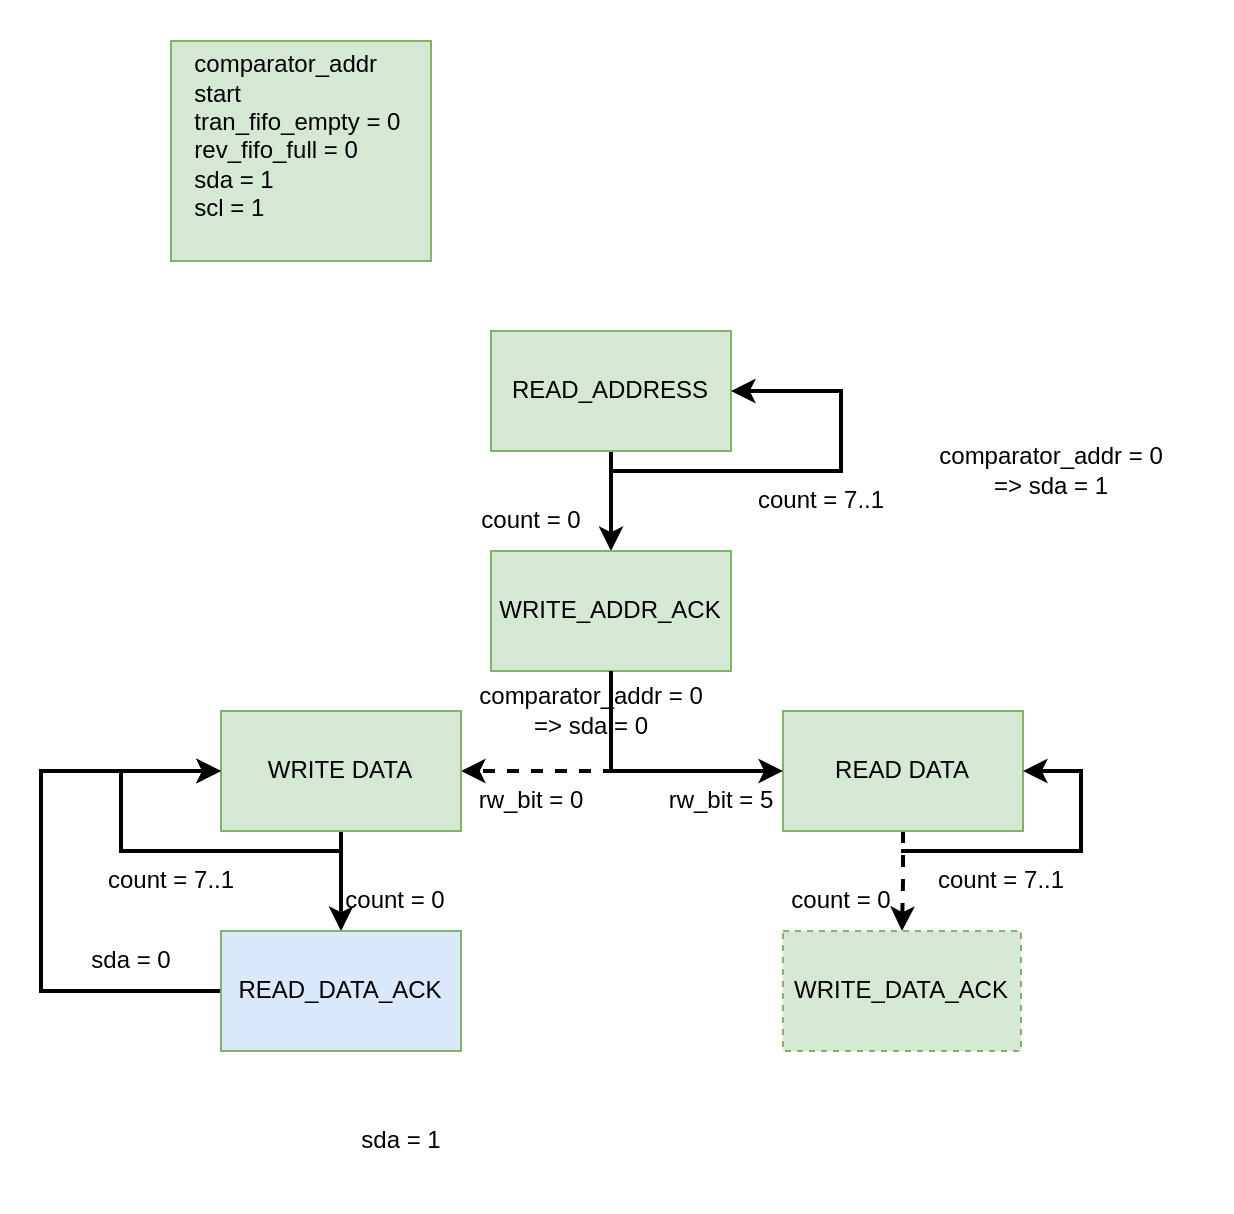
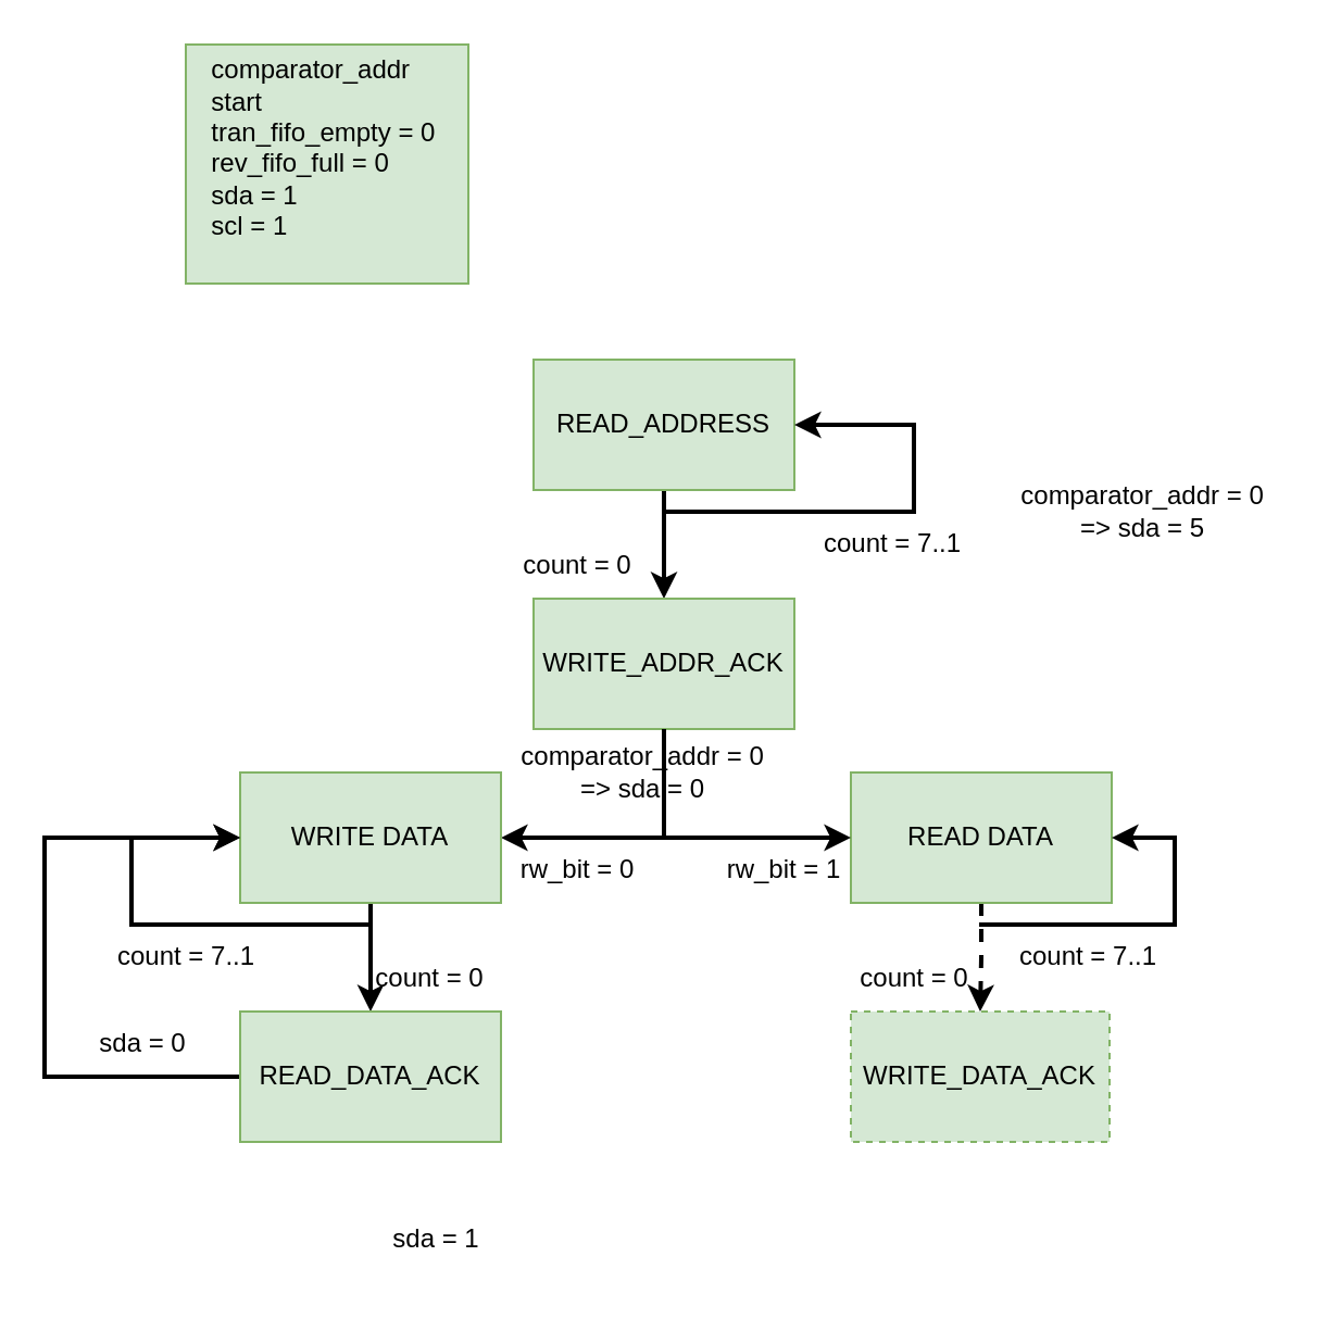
  <mxCell id="0" />
  <mxCell id="1" parent="0" />
  <mxCell id="2" value="&lt;div style=&quot;text-align: left;&quot;&gt;comparator_addr&amp;nbsp;&lt;/div&gt;&lt;div style=&quot;text-align: left;&quot;&gt;start&lt;span style=&quot;background-color: initial; white-space-collapse: preserve;&quot;&gt;&#09;&lt;span style=&quot;white-space-collapse: preserve;&quot;&gt;&#09;&lt;/span&gt;&lt;/span&gt;&lt;br&gt;&lt;/div&gt;&lt;div style=&quot;text-align: left;&quot;&gt;&lt;span style=&quot;background-color: initial;&quot;&gt;tran_fifo_empty = 0&amp;nbsp;&lt;/span&gt;&lt;/div&gt;&lt;div style=&quot;text-align: left;&quot;&gt;rev_fifo_full = 0&lt;span style=&quot;background-color: initial;&quot;&gt;&amp;nbsp;&lt;span style=&quot;white-space: pre;&quot;&gt;&#09;&lt;/span&gt;&lt;/span&gt;&lt;/div&gt;&lt;div style=&quot;text-align: left;&quot;&gt;&lt;span style=&quot;background-color: initial;&quot;&gt;sda = 1&lt;/span&gt;&lt;/div&gt;&lt;div style=&quot;text-align: left;&quot;&gt;&lt;span style=&quot;background-color: initial;&quot;&gt;scl = 1&lt;/span&gt;&lt;/div&gt;&lt;div style=&quot;text-align: left;&quot;&gt;&lt;span style=&quot;background-color: initial;&quot;&gt;&amp;nbsp;&lt;/span&gt;&lt;/div&gt;" style="text;html=1;align=center;verticalAlign=middle;resizable=0;points=[];autosize=1;fillColor=#d5e8d4;strokeColor=#82b366;" parent="1" vertex="1"><mxGeometry x="85" y="20" width="130" height="110" as="geometry" /></mxCell>
  <mxCell id="3" style="edgeStyle=orthogonalEdgeStyle;rounded=0;orthogonalLoop=1;jettySize=auto;html=1;entryX=0.5;entryY=0;entryDx=0;entryDy=0;strokeWidth=2;" parent="1" source="4" target="6" edge="1"><mxGeometry relative="1" as="geometry" /></mxCell>
  <mxCell id="4" value="READ_ADDRESS" style="rounded=0;whiteSpace=wrap;html=1;fillColor=#d5e8d4;strokeColor=#82b366;" parent="1" vertex="1"><mxGeometry x="245" y="165" width="120" height="60" as="geometry" /></mxCell>
- <mxCell id="5" style="edgeStyle=orthogonalEdgeStyle;rounded=0;orthogonalLoop=1;jettySize=auto;html=1;exitX=0.5;exitY=1;exitDx=0;exitDy=0;entryX=1;entryY=0.5;entryDx=0;entryDy=0;strokeWidth=2;dashed=1;" parent="1" source="6" target="8" edge="1"><mxGeometry relative="1" as="geometry" /></mxCell>
+ <mxCell id="5" style="edgeStyle=orthogonalEdgeStyle;rounded=0;orthogonalLoop=1;jettySize=auto;html=1;exitX=0.5;exitY=1;exitDx=0;exitDy=0;entryX=1;entryY=0.5;entryDx=0;entryDy=0;strokeWidth=2;" parent="1" source="6" target="8" edge="1"><mxGeometry relative="1" as="geometry" /></mxCell>
  <mxCell id="6" value="WRITE_ADDR_ACK" style="rounded=0;whiteSpace=wrap;html=1;fillColor=#d5e8d4;strokeColor=#82b366;" parent="1" vertex="1"><mxGeometry x="245" y="275" width="120" height="60" as="geometry" /></mxCell>
  <mxCell id="7" style="edgeStyle=orthogonalEdgeStyle;rounded=0;orthogonalLoop=1;jettySize=auto;html=1;exitX=0.5;exitY=1;exitDx=0;exitDy=0;strokeWidth=2;" parent="1" source="8" target="12" edge="1"><mxGeometry relative="1" as="geometry" /></mxCell>
  <mxCell id="8" value="WRITE DATA" style="rounded=0;whiteSpace=wrap;html=1;fillColor=#d5e8d4;strokeColor=#82b366;" parent="1" vertex="1"><mxGeometry x="110" y="355" width="120" height="60" as="geometry" /></mxCell>
  <mxCell id="9" style="edgeStyle=orthogonalEdgeStyle;rounded=0;orthogonalLoop=1;jettySize=auto;html=1;entryX=0.5;entryY=0;entryDx=0;entryDy=0;strokeWidth=2;dashed=1;" parent="1" source="10" target="13" edge="1"><mxGeometry relative="1" as="geometry" /></mxCell>
  <mxCell id="10" value="READ DATA" style="rounded=0;whiteSpace=wrap;html=1;fillColor=#d5e8d4;strokeColor=#82b366;" parent="1" vertex="1"><mxGeometry x="391" y="355" width="120" height="60" as="geometry" /></mxCell>
  <mxCell id="11" style="edgeStyle=orthogonalEdgeStyle;rounded=0;orthogonalLoop=1;jettySize=auto;html=1;entryX=0;entryY=0.5;entryDx=0;entryDy=0;strokeWidth=2;" parent="1" source="12" target="8" edge="1"><mxGeometry relative="1" as="geometry"><mxPoint x="60" y="415" as="targetPoint" /><Array as="points"><mxPoint x="20" y="495" /><mxPoint x="20" y="385" /></Array></mxGeometry></mxCell>
- <mxCell id="12" value="READ_DATA_ACK" style="rounded=0;whiteSpace=wrap;html=1;fillColor=#dae8fc;strokeColor=#82b366;" parent="1" vertex="1"><mxGeometry x="110" y="465" width="120" height="60" as="geometry" /></mxCell>
+ <mxCell id="12" value="READ_DATA_ACK" style="rounded=0;whiteSpace=wrap;html=1;fillColor=#d5e8d4;strokeColor=#82b366;" parent="1" vertex="1"><mxGeometry x="110" y="465" width="120" height="60" as="geometry" /></mxCell>
  <mxCell id="13" value="WRITE_DATA_ACK" style="rounded=0;whiteSpace=wrap;html=1;fillColor=#d5e8d4;strokeColor=#82b366;dashed=1;" parent="1" vertex="1"><mxGeometry x="391" y="465" width="119" height="60" as="geometry" /></mxCell>
  <mxCell id="14" value="" style="endArrow=classic;html=1;rounded=0;exitX=0.5;exitY=1;exitDx=0;exitDy=0;entryX=0;entryY=0.5;entryDx=0;entryDy=0;strokeWidth=2;" parent="1" source="6" target="10" edge="1"><mxGeometry width="50" height="50" relative="1" as="geometry"><mxPoint x="320" y="415" as="sourcePoint" /><mxPoint x="370" y="365" as="targetPoint" /><Array as="points"><mxPoint x="305" y="385" /></Array></mxGeometry></mxCell>
  <mxCell id="15" value="" style="endArrow=classic;html=1;rounded=0;strokeWidth=2;entryX=1;entryY=0.5;entryDx=0;entryDy=0;" parent="1" target="4" edge="1"><mxGeometry width="50" height="50" relative="1" as="geometry"><mxPoint x="305" y="235" as="sourcePoint" /><mxPoint x="395" y="235" as="targetPoint" /><Array as="points"><mxPoint x="420" y="235" /><mxPoint x="420" y="215" /><mxPoint x="420" y="195" /></Array></mxGeometry></mxCell>
  <mxCell id="16" value="count = 0" style="text;html=1;align=center;verticalAlign=middle;resizable=0;points=[];autosize=1;strokeColor=none;fillColor=none;" parent="1" vertex="1"><mxGeometry x="230" y="245" width="70" height="30" as="geometry" /></mxCell>
  <mxCell id="17" value="count = 7..1" style="text;html=1;align=center;verticalAlign=middle;resizable=0;points=[];autosize=1;strokeColor=none;fillColor=none;" parent="1" vertex="1"><mxGeometry x="365" y="235" width="90" height="30" as="geometry" /></mxCell>
- <mxCell id="18" value="comparator_addr = 0&lt;br&gt;=&amp;gt; sda = 1" style="text;html=1;align=center;verticalAlign=middle;resizable=0;points=[];autosize=1;strokeColor=none;fillColor=none;" parent="1" vertex="1"><mxGeometry x="455" y="215" width="140" height="40" as="geometry" /></mxCell>
+ <mxCell id="18" value="comparator_addr = 0&lt;br&gt;=&amp;gt; sda = 5" style="text;html=1;align=center;verticalAlign=middle;resizable=0;points=[];autosize=1;strokeColor=none;fillColor=none;" parent="1" vertex="1"><mxGeometry x="455" y="215" width="140" height="40" as="geometry" /></mxCell>
  <mxCell id="19" value="comparator_addr = 0&lt;br&gt;=&amp;gt; sda = 0" style="text;html=1;align=center;verticalAlign=middle;resizable=0;points=[];autosize=1;strokeColor=none;fillColor=none;" parent="1" vertex="1"><mxGeometry x="225" y="335" width="140" height="40" as="geometry" /></mxCell>
  <mxCell id="20" value="rw_bit = 0" style="text;html=1;align=center;verticalAlign=middle;resizable=0;points=[];autosize=1;strokeColor=none;fillColor=none;" parent="1" vertex="1"><mxGeometry x="225" y="385" width="80" height="30" as="geometry" /></mxCell>
- <mxCell id="21" value="rw_bit = 5" style="text;html=1;align=center;verticalAlign=middle;resizable=0;points=[];autosize=1;strokeColor=none;fillColor=none;" parent="1" vertex="1"><mxGeometry x="320" y="385" width="80" height="30" as="geometry" /></mxCell>
+ <mxCell id="21" value="rw_bit = 1" style="text;html=1;align=center;verticalAlign=middle;resizable=0;points=[];autosize=1;strokeColor=none;fillColor=none;" parent="1" vertex="1"><mxGeometry x="320" y="385" width="80" height="30" as="geometry" /></mxCell>
  <mxCell id="22" value="count = 7..1" style="text;html=1;align=center;verticalAlign=middle;resizable=0;points=[];autosize=1;strokeColor=none;fillColor=none;" parent="1" vertex="1"><mxGeometry x="40" y="425" width="90" height="30" as="geometry" /></mxCell>
  <mxCell id="23" value="count = 0" style="text;html=1;align=center;verticalAlign=middle;resizable=0;points=[];autosize=1;strokeColor=none;fillColor=none;" parent="1" vertex="1"><mxGeometry x="162" y="435" width="70" height="30" as="geometry" /></mxCell>
  <mxCell id="24" value="" style="endArrow=classic;html=1;rounded=0;entryX=0;entryY=0.5;entryDx=0;entryDy=0;strokeWidth=2;" parent="1" target="8" edge="1"><mxGeometry width="50" height="50" relative="1" as="geometry"><mxPoint x="170" y="425" as="sourcePoint" /><mxPoint x="70" y="425" as="targetPoint" /><Array as="points"><mxPoint x="60" y="425" /><mxPoint x="60" y="385" /></Array></mxGeometry></mxCell>
  <mxCell id="25" value="count = 7..1" style="text;html=1;align=center;verticalAlign=middle;resizable=0;points=[];autosize=1;strokeColor=none;fillColor=none;" parent="1" vertex="1"><mxGeometry x="455" y="425" width="90" height="30" as="geometry" /></mxCell>
  <mxCell id="26" value="" style="endArrow=classic;html=1;rounded=0;entryX=1;entryY=0.5;entryDx=0;entryDy=0;strokeWidth=2;" parent="1" target="10" edge="1"><mxGeometry width="50" height="50" relative="1" as="geometry"><mxPoint x="450" y="425" as="sourcePoint" /><mxPoint x="561" y="405" as="targetPoint" /><Array as="points"><mxPoint x="540" y="425" /><mxPoint x="540" y="385" /></Array></mxGeometry></mxCell>
  <mxCell id="27" value="count = 0" style="text;html=1;align=center;verticalAlign=middle;resizable=0;points=[];autosize=1;strokeColor=none;fillColor=none;" parent="1" vertex="1"><mxGeometry x="385" y="435" width="70" height="30" as="geometry" /></mxCell>
  <mxCell id="28" value="sda = 0" style="text;html=1;align=center;verticalAlign=middle;resizable=0;points=[];autosize=1;strokeColor=none;fillColor=none;" parent="1" vertex="1"><mxGeometry x="35" y="465" width="60" height="30" as="geometry" /></mxCell>
  <mxCell id="29" value="sda = 1" style="text;html=1;align=center;verticalAlign=middle;resizable=0;points=[];autosize=1;strokeColor=none;fillColor=none;" parent="1" vertex="1"><mxGeometry x="170" y="555" width="60" height="30" as="geometry" /></mxCell>
